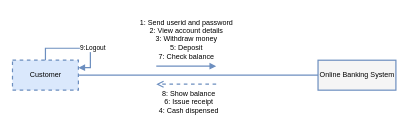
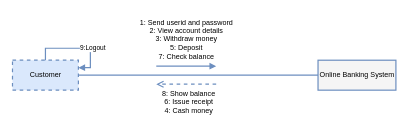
  <mxCell id="0" />
  <mxCell id="1" parent="0" />
  <mxCell id="2" value="Customer" style="html=1;fillColor=#dae8fc;strokeColor=#6c8ebf;strokeWidth=2;dashed=1;" vertex="1" parent="1"><mxGeometry x="20" y="100" width="110" height="50" as="geometry" /></mxCell>
  <mxCell id="3" value="Online Banking System" style="html=1;fillColor=#f5f5f5;strokeColor=#6c8ebf;strokeWidth=2;" vertex="1" parent="1"><mxGeometry x="530" y="100" width="130" height="50" as="geometry" /></mxCell>
  <mxCell id="4" value="9:Logout" style="edgeStyle=orthogonalEdgeStyle;html=1;align=left;spacingLeft=2;endArrow=block;rounded=0;entryX=1;entryY=0.25;exitX=0.5;exitY=0;exitDx=0;exitDy=0;entryDx=0;entryDy=0;fillColor=#dae8fc;strokeColor=#6c8ebf;strokeWidth=2;" edge="1" target="2" parent="1" source="2"><mxGeometry relative="1" as="geometry"><mxPoint x="260" y="240" as="sourcePoint" /><Array as="points"><mxPoint x="75" y="80" /><mxPoint x="150" y="80" /><mxPoint x="150" y="113" /></Array></mxGeometry></mxCell>
  <mxCell id="5" value="" style="line;strokeWidth=2;fillColor=#dae8fc;align=left;verticalAlign=middle;spacingTop=-1;spacingLeft=3;spacingRight=3;rotatable=0;labelPosition=right;points=[];portConstraint=eastwest;strokeColor=#6c8ebf;" vertex="1" parent="1"><mxGeometry x="130" y="121" width="400" height="8" as="geometry" /></mxCell>
  <mxCell id="6" value="" style="html=1;verticalAlign=bottom;endArrow=open;dashed=1;endSize=8;rounded=0;fillColor=#dae8fc;strokeColor=#6c8ebf;strokeWidth=2;" edge="1" parent="1"><mxGeometry relative="1" as="geometry"><mxPoint x="360" y="140" as="sourcePoint" /><mxPoint x="260" y="140" as="targetPoint" /><Array as="points"><mxPoint x="330" y="140" /></Array></mxGeometry></mxCell>
  <mxCell id="7" value="" style="html=1;verticalAlign=bottom;endArrow=block;rounded=0;fillColor=#dae8fc;strokeColor=#6c8ebf;strokeWidth=2;" edge="1" parent="1"><mxGeometry width="80" relative="1" as="geometry"><mxPoint x="260" y="110" as="sourcePoint" /><mxPoint x="360" y="110" as="targetPoint" /></mxGeometry></mxCell>
  <mxCell id="8" value="1: Send userid and password&lt;br&gt;2: View account details&lt;br&gt;3: Withdraw money&lt;br&gt;5: Deposit&lt;br&gt;7: Check balance" style="text;html=1;align=center;verticalAlign=middle;resizable=0;points=[];autosize=1;strokeWidth=2;" vertex="1" parent="1"><mxGeometry x="220" y="20" width="180" height="90" as="geometry" /></mxCell>
- <mxCell id="9" value="8: Show balance&lt;br&gt;6: Issue receipt&lt;br&gt;4: Cash dispensed" style="text;html=1;align=center;verticalAlign=middle;resizable=0;points=[];autosize=1;strokeWidth=2;" vertex="1" parent="1"><mxGeometry x="254" y="140" width="120" height="60" as="geometry" /></mxCell>
+ <mxCell id="9" value="8: Show balance&lt;br&gt;6: Issue receipt&lt;br&gt;4: Cash money" style="text;html=1;align=center;verticalAlign=middle;resizable=0;points=[];autosize=1;strokeWidth=2;" vertex="1" parent="1"><mxGeometry x="254" y="140" width="120" height="60" as="geometry" /></mxCell>
